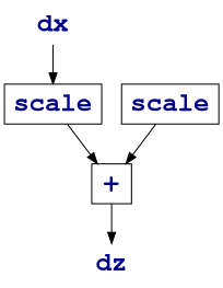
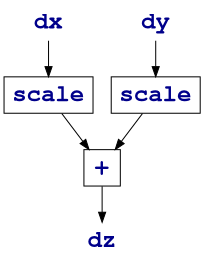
  digraph {
    node [fontcolor=blue4 fontname="courier bold" fontsize=24 shape=none]
    edge [fontcolor=blue4 fontname="courier bold" fontsize=24]
    n1 [label=dx]
    n2 [label=scale shape=rectangle]
+   n3 [label=dy]
    n4 [label=scale shape=rectangle]
    n5 [label="+" shape=square]
    n6 [label=dz]
    n1 -> n2
    n2 -> n5
+   n3 -> n4
    n4 -> n5
    n5 -> n6
  }
